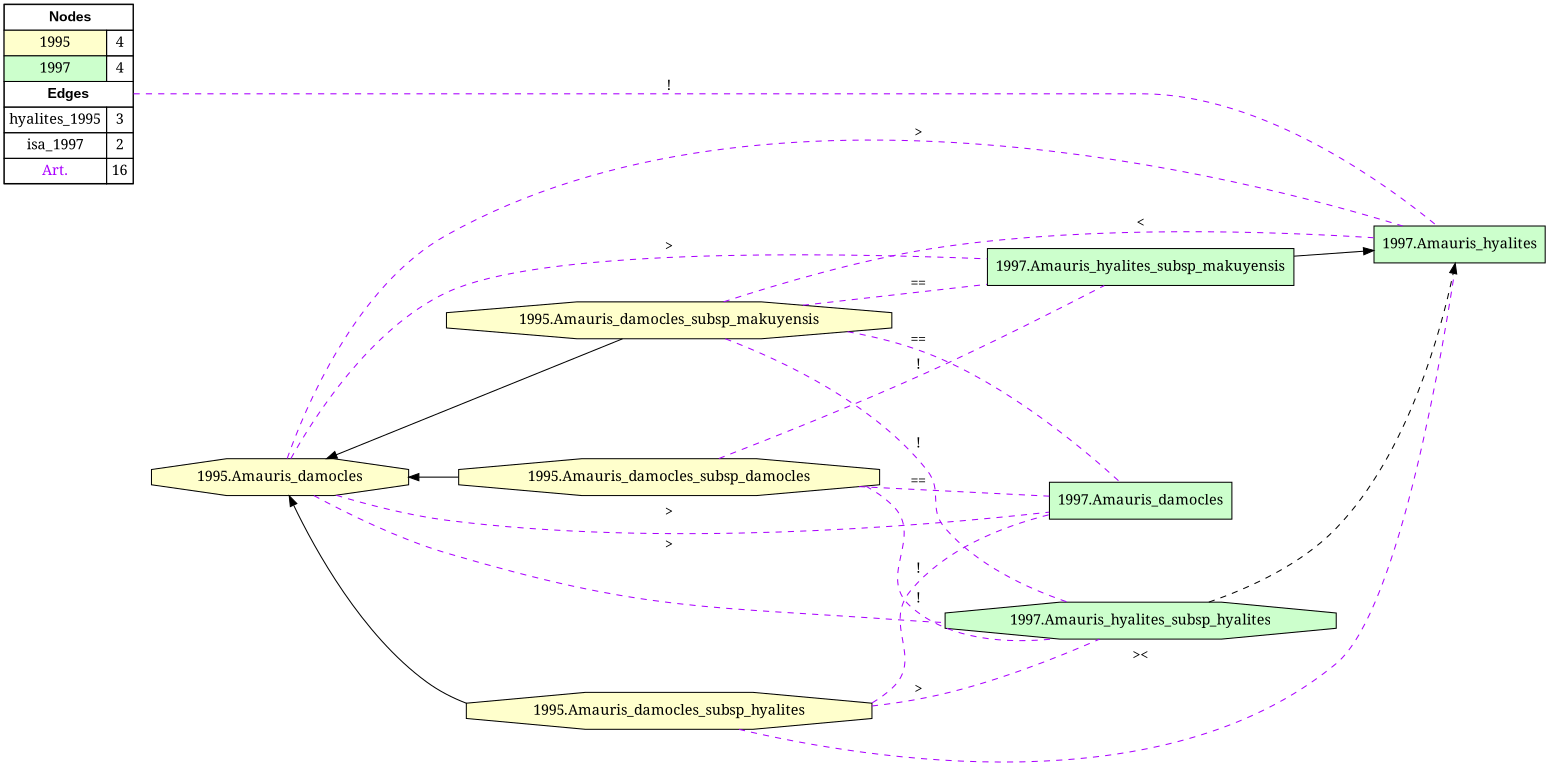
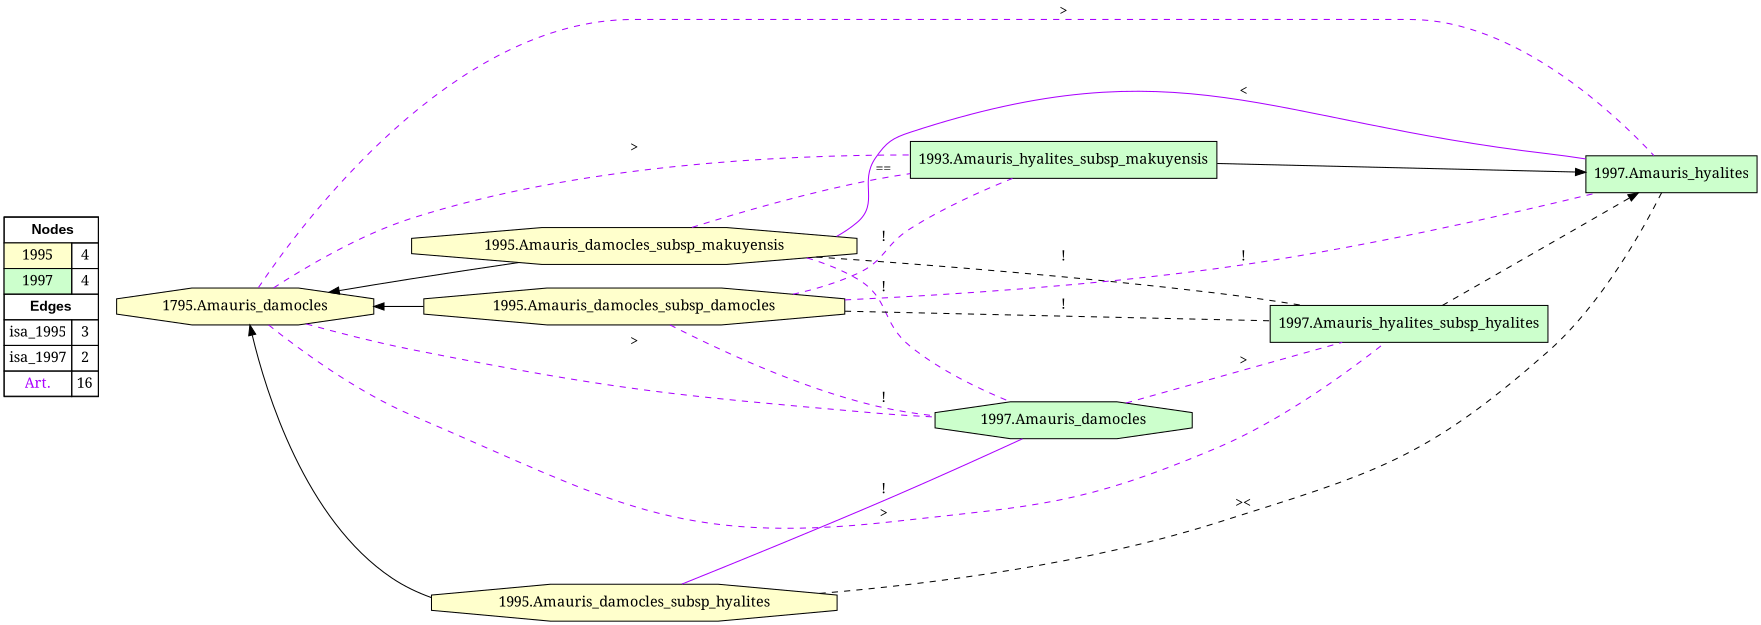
  digraph {
    fontname="Noto Serif"
    rankdir=LR
    node [fillcolor="#FFFFCC" fontname="Noto Serif" shape=box style=filled]
    edge [color="#AA00FF" constraint=true fontname="Noto Serif" penwidth=1 style=dashed arrowhead=none]
-   n1 [fillcolor=white label=<   <TABLE BORDER="0" CELLBORDER="1" CELLSPACING="0" CELLPADDING="4">  <TR> <TD COLSPAN="2"><font face="Arial Black"> Nodes</font></TD> </TR>  <TR>   <TD bgcolor="#FFFFCC" fontname="helvetica">1995</TD>   <TD>4</TD>   </TR>  <TR>   <TD bgcolor="#CCFFCC" fontname="helvetica">1997</TD>   <TD>4</TD>   </TR>  <TR> <TD COLSPAN="2"><font face = "Arial Black"> Edges </font></TD> </TR>  <TR>   <TD><font color ="#000000">hyalites_1995</font></TD>   <TD>3</TD>   </TR>  <TR>   <TD><font color ="#000000">isa_1997</font></TD>   <TD>2</TD>   </TR>  <TR>   <TD><font color ="#AA00FF">Art.</font></TD>   <TD>16</TD>   </TR>  </TABLE>   > margin=0]
-   "1995.Amauris_damocles" [shape=octagon]
+   n1 [fillcolor=white label=<   <TABLE BORDER="0" CELLBORDER="1" CELLSPACING="0" CELLPADDING="4">  <TR> <TD COLSPAN="2"><font face="Arial Black"> Nodes</font></TD> </TR>  <TR>   <TD bgcolor="#FFFFCC" fontname="helvetica">1995</TD>   <TD>4</TD>   </TR>  <TR>   <TD bgcolor="#CCFFCC" fontname="helvetica">1997</TD>   <TD>4</TD>   </TR>  <TR> <TD COLSPAN="2"><font face = "Arial Black"> Edges </font></TD> </TR>  <TR>   <TD><font color ="#000000">isa_1995</font></TD>   <TD>3</TD>   </TR>  <TR>   <TD><font color ="#000000">isa_1997</font></TD>   <TD>2</TD>   </TR>  <TR>   <TD><font color ="#AA00FF">Art.</font></TD>   <TD>16</TD>   </TR>  </TABLE>   > margin=0]
+   "1995.Amauris_damocles" [shape=octagon label="1795.Amauris_damocles"]
    "1995.Amauris_damocles_subsp_makuyensis" [shape=octagon]
    "1995.Amauris_damocles_subsp_damocles" [shape=octagon]
    "1995.Amauris_damocles_subsp_hyalites" [shape=octagon]
-   "1997.Amauris_hyalites_subsp_hyalites" [fillcolor="#CCFFCC" shape=octagon]
-   "1997.Amauris_damocles" [fillcolor="#CCFFCC"]
-   "1997.Amauris_hyalites_subsp_makuyensis" [fillcolor="#CCFFCC"]
+   "1997.Amauris_hyalites_subsp_hyalites" [fillcolor="#CCFFCC"]
+   "1997.Amauris_damocles" [fillcolor="#CCFFCC" shape=octagon]
+   "1997.Amauris_hyalites_subsp_makuyensis" [fillcolor="#CCFFCC" label="1993.Amauris_hyalites_subsp_makuyensis"]
    "1997.Amauris_hyalites" [fillcolor="#CCFFCC"]
    subgraph sub_1 {
      rank=source
      n1
    }
    "1995.Amauris_damocles" -> "1995.Amauris_damocles_subsp_makuyensis" [color="#000000" dir=back style=solid arrowhead=""]
    "1995.Amauris_damocles" -> "1995.Amauris_damocles_subsp_damocles" [color="#000000" dir=back style=solid arrowhead=""]
    "1995.Amauris_damocles" -> "1995.Amauris_damocles_subsp_hyalites" [color="#000000" dir=back style=solid arrowhead=""]
    "1995.Amauris_damocles" -> "1997.Amauris_hyalites_subsp_hyalites" [label=">"]
    "1995.Amauris_damocles" -> "1997.Amauris_damocles" [label=">"]
    "1995.Amauris_damocles" -> "1997.Amauris_hyalites_subsp_makuyensis" [label=">"]
    "1995.Amauris_damocles" -> "1997.Amauris_hyalites" [label=">"]
-   "1995.Amauris_damocles_subsp_makuyensis" -> "1997.Amauris_hyalites_subsp_hyalites" [label="!"]
-   "1995.Amauris_damocles_subsp_makuyensis" -> "1997.Amauris_damocles" [label="=="]
+   "1995.Amauris_damocles_subsp_makuyensis" -> "1997.Amauris_hyalites_subsp_hyalites" [color="#000000" label="!"]
+   "1995.Amauris_damocles_subsp_makuyensis" -> "1997.Amauris_damocles" [label="!"]
    "1995.Amauris_damocles_subsp_makuyensis" -> "1997.Amauris_hyalites_subsp_makuyensis" [label="=="]
-   "1995.Amauris_damocles_subsp_makuyensis" -> "1997.Amauris_hyalites" [label="<"]
-   "1995.Amauris_damocles_subsp_damocles" -> "1997.Amauris_hyalites_subsp_hyalites" [label="!"]
-   "1995.Amauris_damocles_subsp_damocles" -> "1997.Amauris_damocles" [label="=="]
+   "1995.Amauris_damocles_subsp_makuyensis" -> "1997.Amauris_hyalites" [label="<" style=solid]
+   "1995.Amauris_damocles_subsp_damocles" -> "1997.Amauris_hyalites_subsp_hyalites" [color="#000000" label="!"]
+   "1995.Amauris_damocles_subsp_damocles" -> "1997.Amauris_damocles" [label="!"]
    "1995.Amauris_damocles_subsp_damocles" -> "1997.Amauris_hyalites_subsp_makuyensis" [label="!"]
-   n1 -> "1997.Amauris_hyalites" [label="!"]
-   "1995.Amauris_damocles_subsp_hyalites" -> "1997.Amauris_hyalites_subsp_hyalites" [label=">"]
-   "1995.Amauris_damocles_subsp_hyalites" -> "1997.Amauris_damocles" [label="!"]
-   "1995.Amauris_damocles_subsp_hyalites" -> "1997.Amauris_hyalites" [label="><"]
+   "1995.Amauris_damocles_subsp_damocles" -> "1997.Amauris_hyalites" [label="!"]
+   "1997.Amauris_damocles" -> "1997.Amauris_hyalites_subsp_hyalites" [label=">"]
+   "1995.Amauris_damocles_subsp_hyalites" -> "1997.Amauris_damocles" [label="!" style=solid]
+   "1995.Amauris_damocles_subsp_hyalites" -> "1997.Amauris_hyalites" [color="#000000" label="><"]
    "1997.Amauris_hyalites_subsp_hyalites" -> "1997.Amauris_hyalites" [color="#000000" arrowhead=""]
    "1997.Amauris_hyalites_subsp_makuyensis" -> "1997.Amauris_hyalites" [color="#000000" style=solid arrowhead=""]
  }
